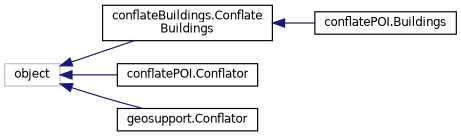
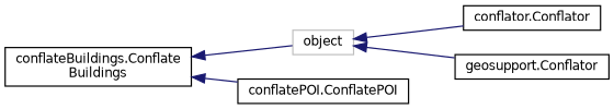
  digraph {
    rankdir=LR
    node [color=black fillcolor=white fontname=Helvetica fontsize=10 shape=record style=filled]
    edge [color=midnightblue dir=back fontname=Helvetica fontsize=10 labelfontname=Helvetica labelfontsize=10 style=solid]
    n1 [color=grey75 height=0.2 label=object width=0.4]
    n2 [height=0.2 label="conflateBuildings.Conflate\lBuildings" width=0.4]
-   n3 [height=0.2 label="conflatePOI.Conflator" width=0.4]
+   n3 [height=0.2 label="conflator.Conflator" width=0.4]
    n4 [height=0.2 label="geosupport.Conflator" width=0.4]
-   n5 [height=0.2 label="conflatePOI.Buildings" width=0.4]
-   n1 -> n2
+   n5 [height=0.2 label="conflatePOI.ConflatePOI" width=0.4]
+   n2 -> n1
    n1 -> n3
    n1 -> n4
    n2 -> n5
  }
